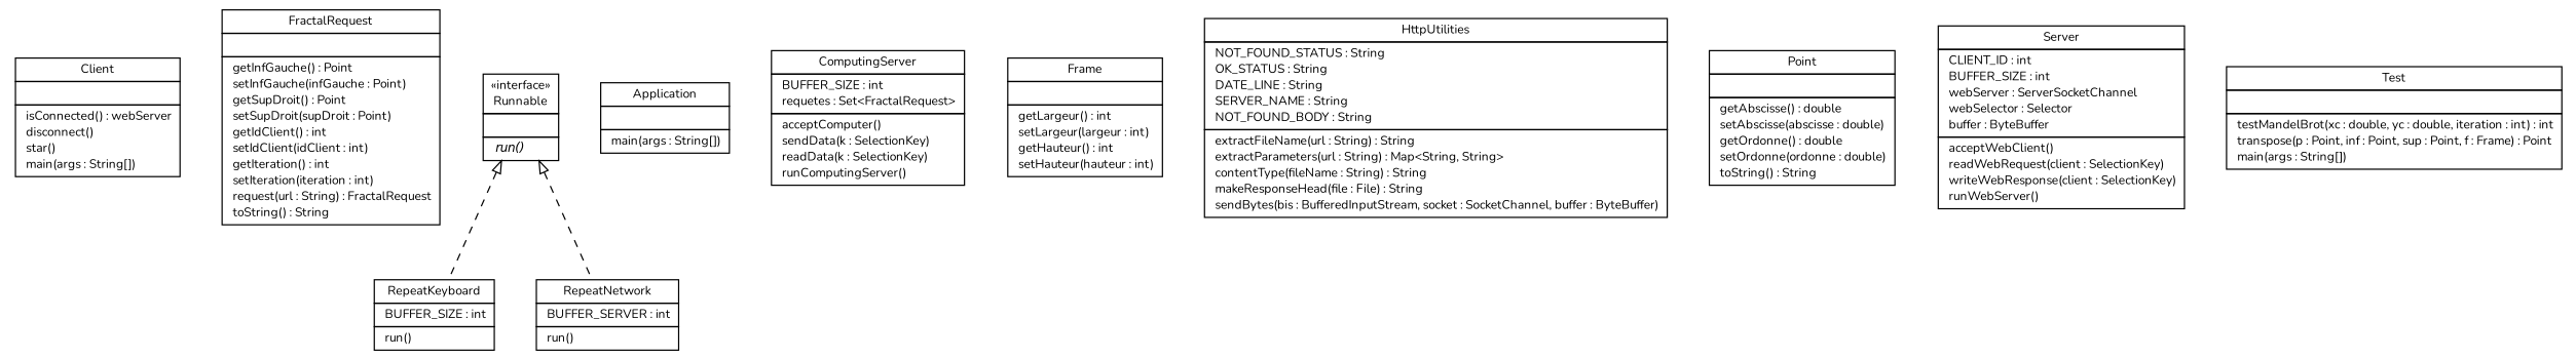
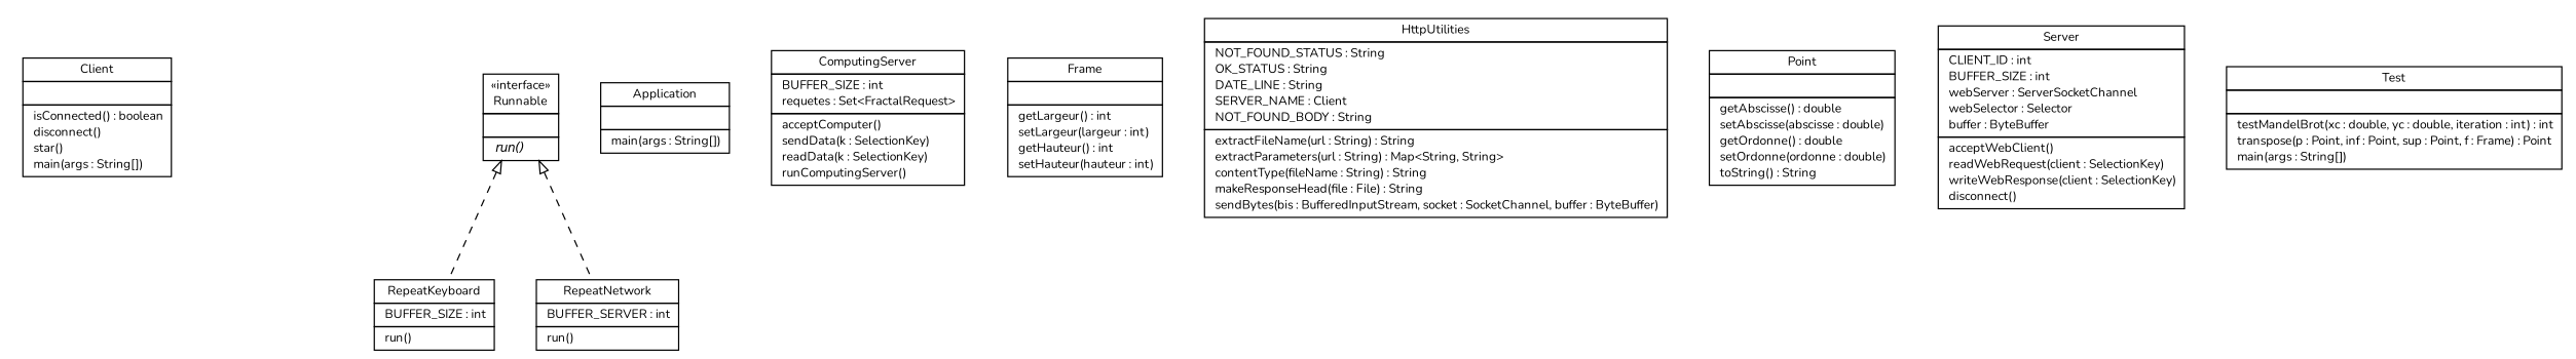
  digraph {
    fontname=Nunito
    nodesep=0.25
    ranksep=0.5
    node [fontcolor=black fontname=Nunito fontsize=10.0 shape=plaintext]
    edge [arrowtail=empty dir=back fontname=Nunito fontsize=10 headport=p labelfontname=Helvetica labelfontsize=10 style=dashed tailport=p]
-   n1 [label=<<table title="clients.Client" border="0" cellborder="1" cellspacing="0" cellpadding="2" port="p"> 		<tr><td><table border="0" cellspacing="0" cellpadding="1"> <tr><td align="center" balign="center"> Client </td></tr> 		</table></td></tr> 		<tr><td><table border="0" cellspacing="0" cellpadding="1"> <tr><td align="left" balign="left">  </td></tr> 		</table></td></tr> 		<tr><td><table border="0" cellspacing="0" cellpadding="1"> <tr><td align="left" balign="left">  isConnected() : webServer </td></tr> <tr><td align="left" balign="left">  disconnect() </td></tr> <tr><td align="left" balign="left">  star() </td></tr> <tr><td align="left" balign="left">  main(args : String[]) </td></tr> 		</table></td></tr> 		</table>>]
-   n2 [label=<<table title="clients.FractalRequest" border="0" cellborder="1" cellspacing="0" cellpadding="2" port="p"> 		<tr><td><table border="0" cellspacing="0" cellpadding="1"> <tr><td align="center" balign="center"> FractalRequest </td></tr> 		</table></td></tr> 		<tr><td><table border="0" cellspacing="0" cellpadding="1"> <tr><td align="left" balign="left">  </td></tr> 		</table></td></tr> 		<tr><td><table border="0" cellspacing="0" cellpadding="1"> <tr><td align="left" balign="left">  getInfGauche() : Point </td></tr> <tr><td align="left" balign="left">  setInfGauche(infGauche : Point) </td></tr> <tr><td align="left" balign="left">  getSupDroit() : Point </td></tr> <tr><td align="left" balign="left">  setSupDroit(supDroit : Point) </td></tr> <tr><td align="left" balign="left">  getIdClient() : int </td></tr> <tr><td align="left" balign="left">  setIdClient(idClient : int) </td></tr> <tr><td align="left" balign="left">  getIteration() : int </td></tr> <tr><td align="left" balign="left">  setIteration(iteration : int) </td></tr> <tr><td align="left" balign="left">  request(url : String) : FractalRequest </td></tr> <tr><td align="left" balign="left">  toString() : String </td></tr> 		</table></td></tr> 		</table>>]
+   n1 [label=<<table title="clients.Client" border="0" cellborder="1" cellspacing="0" cellpadding="2" port="p"> 		<tr><td><table border="0" cellspacing="0" cellpadding="1"> <tr><td align="center" balign="center"> Client </td></tr> 		</table></td></tr> 		<tr><td><table border="0" cellspacing="0" cellpadding="1"> <tr><td align="left" balign="left">  </td></tr> 		</table></td></tr> 		<tr><td><table border="0" cellspacing="0" cellpadding="1"> <tr><td align="left" balign="left">  isConnected() : boolean </td></tr> <tr><td align="left" balign="left">  disconnect() </td></tr> <tr><td align="left" balign="left">  star() </td></tr> <tr><td align="left" balign="left">  main(args : String[]) </td></tr> 		</table></td></tr> 		</table>>]
    n3 [label=<<table title="clients.RepeatKeyboard" border="0" cellborder="1" cellspacing="0" cellpadding="2" port="p"> 		<tr><td><table border="0" cellspacing="0" cellpadding="1"> <tr><td align="center" balign="center"> RepeatKeyboard </td></tr> 		</table></td></tr> 		<tr><td><table border="0" cellspacing="0" cellpadding="1"> <tr><td align="left" balign="left">  BUFFER_SIZE : int </td></tr> 		</table></td></tr> 		<tr><td><table border="0" cellspacing="0" cellpadding="1"> <tr><td align="left" balign="left">  run() </td></tr> 		</table></td></tr> 		</table>>]
    n4 [label=<<table title="clients.RepeatNetwork" border="0" cellborder="1" cellspacing="0" cellpadding="2" port="p"> 		<tr><td><table border="0" cellspacing="0" cellpadding="1"> <tr><td align="center" balign="center"> RepeatNetwork </td></tr> 		</table></td></tr> 		<tr><td><table border="0" cellspacing="0" cellpadding="1"> <tr><td align="left" balign="left">  BUFFER_SERVER : int </td></tr> 		</table></td></tr> 		<tr><td><table border="0" cellspacing="0" cellpadding="1"> <tr><td align="left" balign="left">  run() </td></tr> 		</table></td></tr> 		</table>>]
    n5 [label=<<table title="serveur.Application" border="0" cellborder="1" cellspacing="0" cellpadding="2" port="p"> 		<tr><td><table border="0" cellspacing="0" cellpadding="1"> <tr><td align="center" balign="center"> Application </td></tr> 		</table></td></tr> 		<tr><td><table border="0" cellspacing="0" cellpadding="1"> <tr><td align="left" balign="left">  </td></tr> 		</table></td></tr> 		<tr><td><table border="0" cellspacing="0" cellpadding="1"> <tr><td align="left" balign="left">  main(args : String[]) </td></tr> 		</table></td></tr> 		</table>>]
    n6 [label=<<table title="serveur.ComputingServer" border="0" cellborder="1" cellspacing="0" cellpadding="2" port="p"> 		<tr><td><table border="0" cellspacing="0" cellpadding="1"> <tr><td align="center" balign="center"> ComputingServer </td></tr> 		</table></td></tr> 		<tr><td><table border="0" cellspacing="0" cellpadding="1"> <tr><td align="left" balign="left">  BUFFER_SIZE : int </td></tr> <tr><td align="left" balign="left">  requetes : Set&lt;FractalRequest&gt; </td></tr> 		</table></td></tr> 		<tr><td><table border="0" cellspacing="0" cellpadding="1"> <tr><td align="left" balign="left">  acceptComputer() </td></tr> <tr><td align="left" balign="left">  sendData(k : SelectionKey) </td></tr> <tr><td align="left" balign="left">  readData(k : SelectionKey) </td></tr> <tr><td align="left" balign="left">  runComputingServer() </td></tr> 		</table></td></tr> 		</table>>]
    n7 [label=<<table title="serveur.Frame" border="0" cellborder="1" cellspacing="0" cellpadding="2" port="p"> 		<tr><td><table border="0" cellspacing="0" cellpadding="1"> <tr><td align="center" balign="center"> Frame </td></tr> 		</table></td></tr> 		<tr><td><table border="0" cellspacing="0" cellpadding="1"> <tr><td align="left" balign="left">  </td></tr> 		</table></td></tr> 		<tr><td><table border="0" cellspacing="0" cellpadding="1"> <tr><td align="left" balign="left">  getLargeur() : int </td></tr> <tr><td align="left" balign="left">  setLargeur(largeur : int) </td></tr> <tr><td align="left" balign="left">  getHauteur() : int </td></tr> <tr><td align="left" balign="left">  setHauteur(hauteur : int) </td></tr> 		</table></td></tr> 		</table>>]
-   n8 [label=<<table title="serveur.HttpUtilities" border="0" cellborder="1" cellspacing="0" cellpadding="2" port="p"> 		<tr><td><table border="0" cellspacing="0" cellpadding="1"> <tr><td align="center" balign="center"> HttpUtilities </td></tr> 		</table></td></tr> 		<tr><td><table border="0" cellspacing="0" cellpadding="1"> <tr><td align="left" balign="left">  NOT_FOUND_STATUS : String </td></tr> <tr><td align="left" balign="left">  OK_STATUS : String </td></tr> <tr><td align="left" balign="left">  DATE_LINE : String </td></tr> <tr><td align="left" balign="left">  SERVER_NAME : String </td></tr> <tr><td align="left" balign="left">  NOT_FOUND_BODY : String </td></tr> 		</table></td></tr> 		<tr><td><table border="0" cellspacing="0" cellpadding="1"> <tr><td align="left" balign="left">  extractFileName(url : String) : String </td></tr> <tr><td align="left" balign="left">  extractParameters(url : String) : Map&lt;String, String&gt; </td></tr> <tr><td align="left" balign="left">  contentType(fileName : String) : String </td></tr> <tr><td align="left" balign="left">  makeResponseHead(file : File) : String </td></tr> <tr><td align="left" balign="left">  sendBytes(bis : BufferedInputStream, socket : SocketChannel, buffer : ByteBuffer) </td></tr> 		</table></td></tr> 		</table>>]
+   n8 [label=<<table title="serveur.HttpUtilities" border="0" cellborder="1" cellspacing="0" cellpadding="2" port="p"> 		<tr><td><table border="0" cellspacing="0" cellpadding="1"> <tr><td align="center" balign="center"> HttpUtilities </td></tr> 		</table></td></tr> 		<tr><td><table border="0" cellspacing="0" cellpadding="1"> <tr><td align="left" balign="left">  NOT_FOUND_STATUS : String </td></tr> <tr><td align="left" balign="left">  OK_STATUS : String </td></tr> <tr><td align="left" balign="left">  DATE_LINE : String </td></tr> <tr><td align="left" balign="left">  SERVER_NAME : Client </td></tr> <tr><td align="left" balign="left">  NOT_FOUND_BODY : String </td></tr> 		</table></td></tr> 		<tr><td><table border="0" cellspacing="0" cellpadding="1"> <tr><td align="left" balign="left">  extractFileName(url : String) : String </td></tr> <tr><td align="left" balign="left">  extractParameters(url : String) : Map&lt;String, String&gt; </td></tr> <tr><td align="left" balign="left">  contentType(fileName : String) : String </td></tr> <tr><td align="left" balign="left">  makeResponseHead(file : File) : String </td></tr> <tr><td align="left" balign="left">  sendBytes(bis : BufferedInputStream, socket : SocketChannel, buffer : ByteBuffer) </td></tr> 		</table></td></tr> 		</table>>]
    n9 [label=<<table title="serveur.Point" border="0" cellborder="1" cellspacing="0" cellpadding="2" port="p"> 		<tr><td><table border="0" cellspacing="0" cellpadding="1"> <tr><td align="center" balign="center"> Point </td></tr> 		</table></td></tr> 		<tr><td><table border="0" cellspacing="0" cellpadding="1"> <tr><td align="left" balign="left">  </td></tr> 		</table></td></tr> 		<tr><td><table border="0" cellspacing="0" cellpadding="1"> <tr><td align="left" balign="left">  getAbscisse() : double </td></tr> <tr><td align="left" balign="left">  setAbscisse(abscisse : double) </td></tr> <tr><td align="left" balign="left">  getOrdonne() : double </td></tr> <tr><td align="left" balign="left">  setOrdonne(ordonne : double) </td></tr> <tr><td align="left" balign="left">  toString() : String </td></tr> 		</table></td></tr> 		</table>>]
-   n10 [label=<<table title="serveur.Server" border="0" cellborder="1" cellspacing="0" cellpadding="2" port="p"> 		<tr><td><table border="0" cellspacing="0" cellpadding="1"> <tr><td align="center" balign="center"> Server </td></tr> 		</table></td></tr> 		<tr><td><table border="0" cellspacing="0" cellpadding="1"> <tr><td align="left" balign="left">  CLIENT_ID : int </td></tr> <tr><td align="left" balign="left">  BUFFER_SIZE : int </td></tr> <tr><td align="left" balign="left">  webServer : ServerSocketChannel </td></tr> <tr><td align="left" balign="left">  webSelector : Selector </td></tr> <tr><td align="left" balign="left">  buffer : ByteBuffer </td></tr> 		</table></td></tr> 		<tr><td><table border="0" cellspacing="0" cellpadding="1"> <tr><td align="left" balign="left">  acceptWebClient() </td></tr> <tr><td align="left" balign="left">  readWebRequest(client : SelectionKey) </td></tr> <tr><td align="left" balign="left">  writeWebResponse(client : SelectionKey) </td></tr> <tr><td align="left" balign="left">  runWebServer() </td></tr> 		</table></td></tr> 		</table>>]
+   n10 [label=<<table title="serveur.Server" border="0" cellborder="1" cellspacing="0" cellpadding="2" port="p"> 		<tr><td><table border="0" cellspacing="0" cellpadding="1"> <tr><td align="center" balign="center"> Server </td></tr> 		</table></td></tr> 		<tr><td><table border="0" cellspacing="0" cellpadding="1"> <tr><td align="left" balign="left">  CLIENT_ID : int </td></tr> <tr><td align="left" balign="left">  BUFFER_SIZE : int </td></tr> <tr><td align="left" balign="left">  webServer : ServerSocketChannel </td></tr> <tr><td align="left" balign="left">  webSelector : Selector </td></tr> <tr><td align="left" balign="left">  buffer : ByteBuffer </td></tr> 		</table></td></tr> 		<tr><td><table border="0" cellspacing="0" cellpadding="1"> <tr><td align="left" balign="left">  acceptWebClient() </td></tr> <tr><td align="left" balign="left">  readWebRequest(client : SelectionKey) </td></tr> <tr><td align="left" balign="left">  writeWebResponse(client : SelectionKey) </td></tr> <tr><td align="left" balign="left">  disconnect() </td></tr> 		</table></td></tr> 		</table>>]
    n11 [label=<<table title="serveur.Test" border="0" cellborder="1" cellspacing="0" cellpadding="2" port="p"> 		<tr><td><table border="0" cellspacing="0" cellpadding="1"> <tr><td align="center" balign="center"> Test </td></tr> 		</table></td></tr> 		<tr><td><table border="0" cellspacing="0" cellpadding="1"> <tr><td align="left" balign="left">  </td></tr> 		</table></td></tr> 		<tr><td><table border="0" cellspacing="0" cellpadding="1"> <tr><td align="left" balign="left">  testMandelBrot(xc : double, yc : double, iteration : int) : int </td></tr> <tr><td align="left" balign="left">  transpose(p : Point, inf : Point, sup : Point, f : Frame) : Point </td></tr> <tr><td align="left" balign="left">  main(args : String[]) </td></tr> 		</table></td></tr> 		</table>>]
    n12 [label=<<table title="java.lang.Runnable" border="0" cellborder="1" cellspacing="0" cellpadding="2" port="p" href="http://java.sun.com/j2se/1.4.2/docs/api/java/lang/Runnable.html"> 		<tr><td><table border="0" cellspacing="0" cellpadding="1"> <tr><td align="center" balign="center"> &#171;interface&#187; </td></tr> <tr><td align="center" balign="center"> Runnable </td></tr> 		</table></td></tr> 		<tr><td><table border="0" cellspacing="0" cellpadding="1"> <tr><td align="left" balign="left">  </td></tr> 		</table></td></tr> 		<tr><td><table border="0" cellspacing="0" cellpadding="1"> <tr><td align="left" balign="left"><font face="Helvetica-Oblique" point-size="10.0">  run() </font></td></tr> 		</table></td></tr> 		</table>>]
    n12 -> n3
    n12 -> n4
  }
